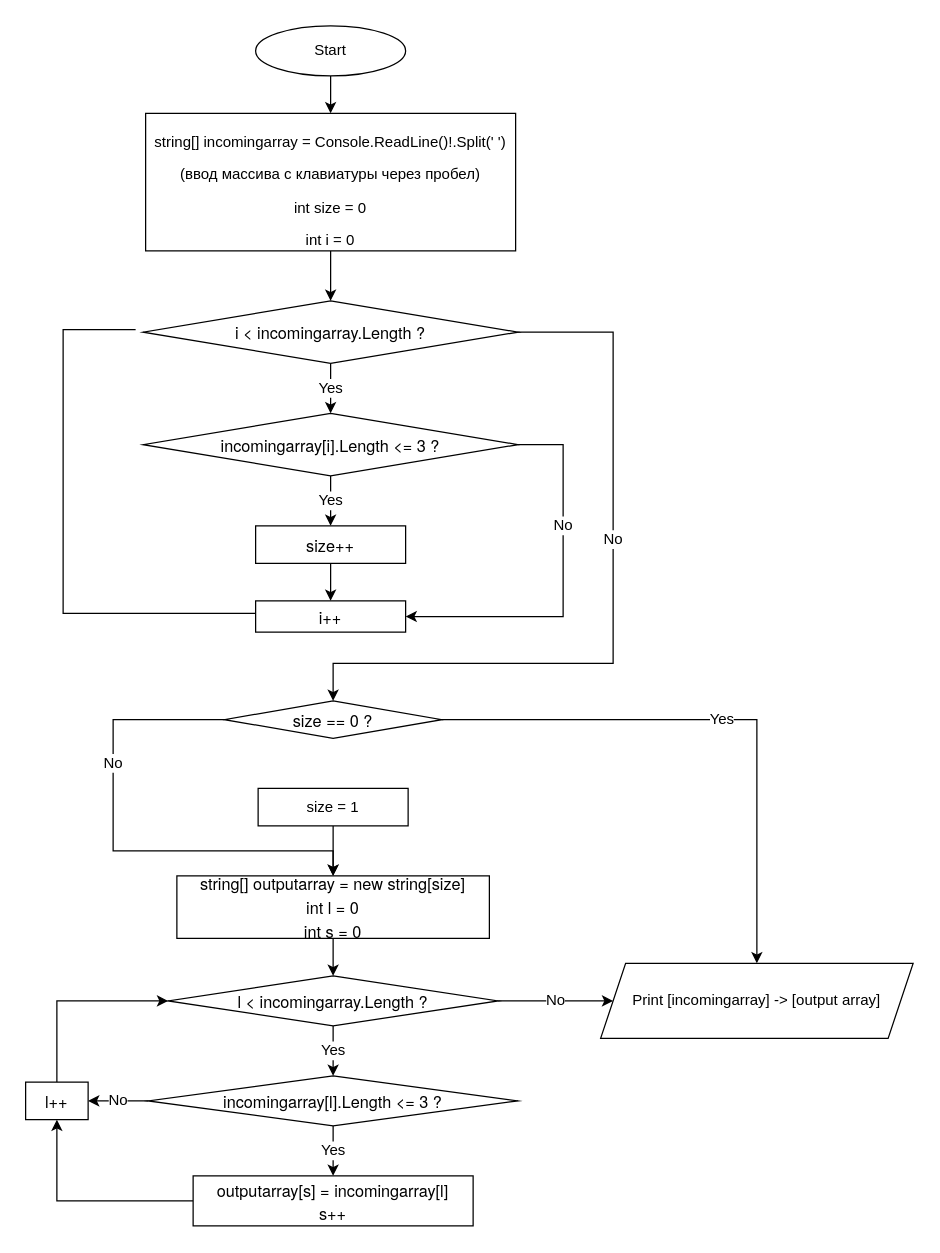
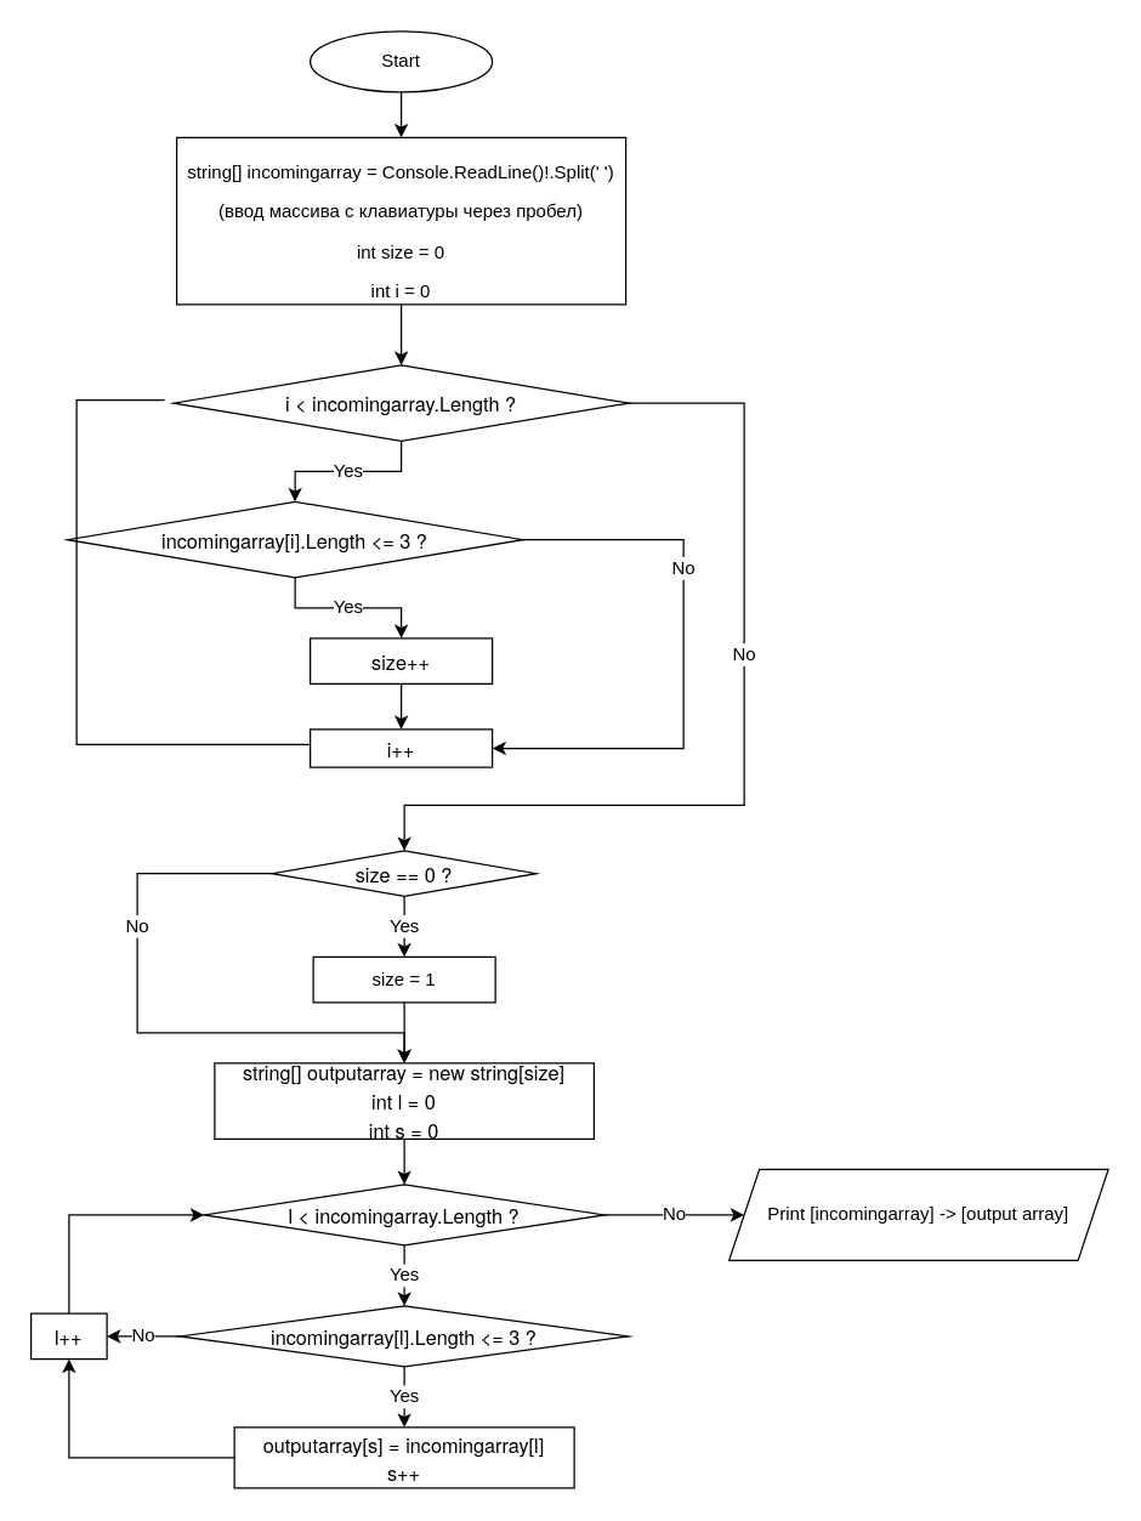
  <mxCell id="0" />
  <mxCell id="1" parent="0" />
  <mxCell id="2" style="edgeStyle=orthogonalEdgeStyle;rounded=0;orthogonalLoop=1;jettySize=auto;html=1;entryX=0.5;entryY=0;entryDx=0;entryDy=0;fontSize=12;" edge="1" parent="1" source="3" target="5"><mxGeometry relative="1" as="geometry" /></mxCell>
  <mxCell id="3" value="Start" style="ellipse;whiteSpace=wrap;html=1;" vertex="1" parent="1"><mxGeometry x="204" y="20" width="120" height="40" as="geometry" /></mxCell>
  <mxCell id="4" style="edgeStyle=orthogonalEdgeStyle;rounded=0;orthogonalLoop=1;jettySize=auto;html=1;entryX=0.5;entryY=0;entryDx=0;entryDy=0;fontSize=12;" edge="1" parent="1" source="5" target="8"><mxGeometry relative="1" as="geometry" /></mxCell>
  <mxCell id="5" value="&lt;br style=&quot;font-size: 12px;&quot;&gt;&lt;p class=&quot;p1&quot; style=&quot;font-size: 12px;&quot;&gt;string[] incomingarray =&amp;nbsp;Console.ReadLine()!.Split(' ')&lt;/p&gt;&lt;p class=&quot;p1&quot; style=&quot;font-size: 12px;&quot;&gt;(ввод массива с клавиатуры через пробел)&lt;/p&gt;&lt;p class=&quot;p1&quot; style=&quot;font-size: 12px;&quot;&gt;int size = 0&lt;/p&gt;&lt;p class=&quot;p1&quot; style=&quot;font-size: 12px;&quot;&gt;int i = 0&lt;br style=&quot;font-size: 12px;&quot;&gt;&lt;/p&gt;" style="rounded=0;whiteSpace=wrap;html=1;verticalAlign=middle;fontSize=12;align=center;horizontal=1;spacingTop=0;" vertex="1" parent="1"><mxGeometry x="116" y="90" width="296" height="110" as="geometry" /></mxCell>
  <mxCell id="6" value="Yes" style="edgeStyle=orthogonalEdgeStyle;rounded=0;orthogonalLoop=1;jettySize=auto;html=1;fontSize=12;" edge="1" parent="1" source="8" target="11"><mxGeometry relative="1" as="geometry" /></mxCell>
  <mxCell id="7" value="No" style="edgeStyle=orthogonalEdgeStyle;rounded=0;orthogonalLoop=1;jettySize=auto;html=1;entryX=0.5;entryY=0;entryDx=0;entryDy=0;fontSize=12;" edge="1" parent="1" source="8" target="18"><mxGeometry x="-0.185" relative="1" as="geometry"><Array as="points"><mxPoint x="490" y="265" /><mxPoint x="490" y="530" /><mxPoint x="266" y="530" /></Array><mxPoint as="offset" /></mxGeometry></mxCell>
  <mxCell id="8" value="&lt;p style=&quot;margin: 0px; font-variant-numeric: normal; font-variant-east-asian: normal; font-stretch: normal; font-size: 13px; line-height: normal; font-family: &amp;quot;Helvetica Neue&amp;quot;; text-align: start;&quot; class=&quot;p1&quot;&gt;i &amp;lt; incomingarray.Length&amp;nbsp;&lt;span style=&quot;background-color: initial;&quot;&gt;?&lt;/span&gt;&lt;/p&gt;" style="rhombus;whiteSpace=wrap;html=1;fontSize=12;" vertex="1" parent="1"><mxGeometry x="114" y="240" width="300" height="50" as="geometry" /></mxCell>
  <mxCell id="9" value="Yes" style="edgeStyle=orthogonalEdgeStyle;rounded=0;orthogonalLoop=1;jettySize=auto;html=1;entryX=0.5;entryY=0;entryDx=0;entryDy=0;fontSize=12;" edge="1" parent="1" source="11" target="15"><mxGeometry relative="1" as="geometry" /></mxCell>
  <mxCell id="10" value="No" style="edgeStyle=orthogonalEdgeStyle;rounded=0;orthogonalLoop=1;jettySize=auto;html=1;entryX=1;entryY=0.5;entryDx=0;entryDy=0;fontSize=12;" edge="1" parent="1" source="11" target="13"><mxGeometry x="-0.326" relative="1" as="geometry"><Array as="points"><mxPoint x="450" y="355" /><mxPoint x="450" y="493" /></Array><mxPoint as="offset" /></mxGeometry></mxCell>
- <mxCell id="11" value="&lt;p style=&quot;margin: 0px; font-variant-numeric: normal; font-variant-east-asian: normal; font-stretch: normal; font-size: 13px; line-height: normal; font-family: &amp;quot;Helvetica Neue&amp;quot;; text-align: start;&quot; class=&quot;p1&quot;&gt;incomingarray[i].Length &amp;lt;= 3 ?&lt;/p&gt;" style="rhombus;whiteSpace=wrap;html=1;fontSize=12;" vertex="1" parent="1"><mxGeometry x="114" y="330" width="300" height="50" as="geometry" /></mxCell>
+ <mxCell id="11" value="&lt;p style=&quot;margin: 0px; font-variant-numeric: normal; font-variant-east-asian: normal; font-stretch: normal; font-size: 13px; line-height: normal; font-family: &amp;quot;Helvetica Neue&amp;quot;; text-align: start;&quot; class=&quot;p1&quot;&gt;incomingarray[i].Length &amp;lt;= 3 ?&lt;/p&gt;" style="rhombus;whiteSpace=wrap;html=1;fontSize=12;" vertex="1" parent="1"><mxGeometry x="44" y="330" width="300" height="50" as="geometry" /></mxCell>
  <mxCell id="12" style="edgeStyle=orthogonalEdgeStyle;rounded=0;orthogonalLoop=1;jettySize=auto;html=1;entryX=-0.02;entryY=0.46;entryDx=0;entryDy=0;entryPerimeter=0;fontSize=12;endArrow=none;" edge="1" parent="1" source="13" target="8"><mxGeometry relative="1" as="geometry"><Array as="points"><mxPoint x="50" y="490" /><mxPoint x="50" y="263" /></Array></mxGeometry></mxCell>
  <mxCell id="13" value="&lt;p style=&quot;margin: 0px; font-variant-numeric: normal; font-variant-east-asian: normal; font-stretch: normal; font-size: 13px; line-height: normal; font-family: &amp;quot;Helvetica Neue&amp;quot;; text-align: start;&quot; class=&quot;p1&quot;&gt;i++&lt;/p&gt;" style="rounded=0;whiteSpace=wrap;html=1;fontSize=12;" vertex="1" parent="1"><mxGeometry x="204" y="480" width="120" height="25" as="geometry" /></mxCell>
  <mxCell id="14" style="edgeStyle=orthogonalEdgeStyle;rounded=0;orthogonalLoop=1;jettySize=auto;html=1;fontSize=12;" edge="1" parent="1" source="15" target="13"><mxGeometry relative="1" as="geometry" /></mxCell>
  <mxCell id="15" value="&lt;p style=&quot;margin: 0px; font-variant-numeric: normal; font-variant-east-asian: normal; font-stretch: normal; font-size: 13px; line-height: normal; font-family: &amp;quot;Helvetica Neue&amp;quot;; text-align: start;&quot; class=&quot;p1&quot;&gt;&lt;span style=&quot;background-color: initial;&quot;&gt;size++&lt;/span&gt;&lt;br&gt;&lt;/p&gt;" style="rounded=0;whiteSpace=wrap;html=1;fontSize=12;" vertex="1" parent="1"><mxGeometry x="204" y="420" width="120" height="30" as="geometry" /></mxCell>
- <mxCell id="16" value="Yes" style="edgeStyle=orthogonalEdgeStyle;rounded=0;orthogonalLoop=1;jettySize=auto;html=1;fontSize=12;" edge="1" parent="1" source="18" target="33"><mxGeometry relative="1" as="geometry" /></mxCell>
+ <mxCell id="16" value="Yes" style="edgeStyle=orthogonalEdgeStyle;rounded=0;orthogonalLoop=1;jettySize=auto;html=1;entryX=0.5;entryY=0;entryDx=0;entryDy=0;fontSize=12;" edge="1" parent="1" source="18" target="20"><mxGeometry relative="1" as="geometry" /></mxCell>
  <mxCell id="17" value="No" style="edgeStyle=orthogonalEdgeStyle;rounded=0;orthogonalLoop=1;jettySize=auto;html=1;fontSize=12;" edge="1" parent="1" source="18"><mxGeometry x="-0.364" relative="1" as="geometry"><mxPoint x="266" y="700" as="targetPoint" /><Array as="points"><mxPoint x="90" y="575" /><mxPoint x="90" y="680" /><mxPoint x="266" y="680" /></Array><mxPoint as="offset" /></mxGeometry></mxCell>
  <mxCell id="18" value="&lt;p style=&quot;margin: 0px; font-variant-numeric: normal; font-variant-east-asian: normal; font-stretch: normal; font-size: 13px; line-height: normal; font-family: &amp;quot;Helvetica Neue&amp;quot;; text-align: start;&quot; class=&quot;p1&quot;&gt;size == 0 ?&lt;/p&gt;" style="rhombus;whiteSpace=wrap;html=1;fontSize=12;" vertex="1" parent="1"><mxGeometry x="179" y="560" width="174" height="30" as="geometry" /></mxCell>
  <mxCell id="19" style="edgeStyle=orthogonalEdgeStyle;rounded=0;orthogonalLoop=1;jettySize=auto;html=1;entryX=0.5;entryY=0;entryDx=0;entryDy=0;fontSize=12;" edge="1" parent="1" source="20" target="22"><mxGeometry relative="1" as="geometry" /></mxCell>
  <mxCell id="20" value="size = 1" style="rounded=0;whiteSpace=wrap;html=1;fontSize=12;" vertex="1" parent="1"><mxGeometry x="206" y="630" width="120" height="30" as="geometry" /></mxCell>
  <mxCell id="21" style="edgeStyle=orthogonalEdgeStyle;rounded=0;orthogonalLoop=1;jettySize=auto;html=1;entryX=0.5;entryY=0;entryDx=0;entryDy=0;fontSize=12;" edge="1" parent="1" source="22" target="25"><mxGeometry relative="1" as="geometry" /></mxCell>
  <mxCell id="22" value="&lt;p style=&quot;margin: 0px; font-variant-numeric: normal; font-variant-east-asian: normal; font-stretch: normal; font-size: 13px; line-height: normal; font-family: &amp;quot;Helvetica Neue&amp;quot;;&quot; class=&quot;p1&quot;&gt;string[] outputarray = new string[size]&lt;/p&gt;&lt;p style=&quot;margin: 0px; font-variant-numeric: normal; font-variant-east-asian: normal; font-stretch: normal; font-size: 13px; line-height: normal; font-family: &amp;quot;Helvetica Neue&amp;quot;;&quot; class=&quot;p1&quot;&gt;int l = 0&lt;/p&gt;&lt;p style=&quot;margin: 0px; font-variant-numeric: normal; font-variant-east-asian: normal; font-stretch: normal; font-size: 13px; line-height: normal; font-family: &amp;quot;Helvetica Neue&amp;quot;;&quot; class=&quot;p1&quot;&gt;int s = 0&lt;/p&gt;" style="rounded=0;whiteSpace=wrap;html=1;fontSize=12;align=center;" vertex="1" parent="1"><mxGeometry x="141" y="700" width="250" height="50" as="geometry" /></mxCell>
  <mxCell id="23" value="Yes" style="edgeStyle=orthogonalEdgeStyle;rounded=0;orthogonalLoop=1;jettySize=auto;html=1;entryX=0.5;entryY=0;entryDx=0;entryDy=0;fontSize=12;" edge="1" parent="1" source="25" target="28"><mxGeometry relative="1" as="geometry" /></mxCell>
  <mxCell id="24" value="No" style="edgeStyle=orthogonalEdgeStyle;rounded=0;orthogonalLoop=1;jettySize=auto;html=1;entryX=0;entryY=0.5;entryDx=0;entryDy=0;fontSize=12;" edge="1" parent="1" source="25" target="33"><mxGeometry relative="1" as="geometry" /></mxCell>
  <mxCell id="25" value="&lt;p style=&quot;margin: 0px; font-variant-numeric: normal; font-variant-east-asian: normal; font-stretch: normal; font-size: 13px; line-height: normal; font-family: &amp;quot;Helvetica Neue&amp;quot;; text-align: start;&quot; class=&quot;p1&quot;&gt;l &amp;lt; incomingarray.Length ?&lt;/p&gt;" style="rhombus;whiteSpace=wrap;html=1;fontSize=12;" vertex="1" parent="1"><mxGeometry x="134" y="780" width="264" height="40" as="geometry" /></mxCell>
  <mxCell id="26" value="Yes" style="edgeStyle=orthogonalEdgeStyle;rounded=0;orthogonalLoop=1;jettySize=auto;html=1;entryX=0.5;entryY=0;entryDx=0;entryDy=0;fontSize=12;" edge="1" parent="1" source="28" target="30"><mxGeometry relative="1" as="geometry" /></mxCell>
  <mxCell id="27" value="No" style="edgeStyle=orthogonalEdgeStyle;rounded=0;orthogonalLoop=1;jettySize=auto;html=1;fontSize=12;" edge="1" parent="1" source="28" target="32"><mxGeometry relative="1" as="geometry" /></mxCell>
  <mxCell id="28" value="&lt;p style=&quot;margin: 0px; font-variant-numeric: normal; font-variant-east-asian: normal; font-stretch: normal; font-size: 13px; line-height: normal; font-family: &amp;quot;Helvetica Neue&amp;quot;; text-align: start;&quot; class=&quot;p1&quot;&gt;incomingarray[l].Length &amp;lt;= 3 ?&lt;/p&gt;" style="rhombus;whiteSpace=wrap;html=1;fontSize=12;" vertex="1" parent="1"><mxGeometry x="118" y="860" width="296" height="40" as="geometry" /></mxCell>
  <mxCell id="29" style="edgeStyle=orthogonalEdgeStyle;rounded=0;orthogonalLoop=1;jettySize=auto;html=1;entryX=0.5;entryY=1;entryDx=0;entryDy=0;fontSize=12;" edge="1" parent="1" source="30" target="32"><mxGeometry relative="1" as="geometry" /></mxCell>
  <mxCell id="30" value="&lt;p style=&quot;margin: 0px; font-variant-numeric: normal; font-variant-east-asian: normal; font-stretch: normal; font-size: 13px; line-height: normal; font-family: &amp;quot;Helvetica Neue&amp;quot;;&quot; class=&quot;p1&quot;&gt;outputarray[s] = incomingarray[l]&lt;/p&gt;&lt;p style=&quot;margin: 0px; font-variant-numeric: normal; font-variant-east-asian: normal; font-stretch: normal; font-size: 13px; line-height: normal; font-family: &amp;quot;Helvetica Neue&amp;quot;;&quot; class=&quot;p1&quot;&gt;&lt;span style=&quot;background-color: initial;&quot;&gt;s++&lt;/span&gt;&lt;/p&gt;" style="rounded=0;whiteSpace=wrap;html=1;fontSize=12;align=center;" vertex="1" parent="1"><mxGeometry x="154" y="940" width="224" height="40" as="geometry" /></mxCell>
  <mxCell id="31" style="edgeStyle=orthogonalEdgeStyle;rounded=0;orthogonalLoop=1;jettySize=auto;html=1;entryX=0;entryY=0.5;entryDx=0;entryDy=0;fontSize=12;" edge="1" parent="1" source="32" target="25"><mxGeometry relative="1" as="geometry"><Array as="points"><mxPoint x="45" y="800" /></Array></mxGeometry></mxCell>
  <mxCell id="32" value="&lt;p style=&quot;margin: 0px; font-variant-numeric: normal; font-variant-east-asian: normal; font-stretch: normal; font-size: 13px; line-height: normal; font-family: &amp;quot;Helvetica Neue&amp;quot;; text-align: start;&quot; class=&quot;p1&quot;&gt;l++&lt;/p&gt;" style="rounded=0;whiteSpace=wrap;html=1;fontSize=12;" vertex="1" parent="1"><mxGeometry x="20" y="865" width="50" height="30" as="geometry" /></mxCell>
  <mxCell id="33" value="Print [incomingarray] -&amp;gt; [output array]" style="shape=parallelogram;perimeter=parallelogramPerimeter;whiteSpace=wrap;html=1;fixedSize=1;fontSize=12;" vertex="1" parent="1"><mxGeometry x="480" y="770" width="250" height="60" as="geometry" /></mxCell>
